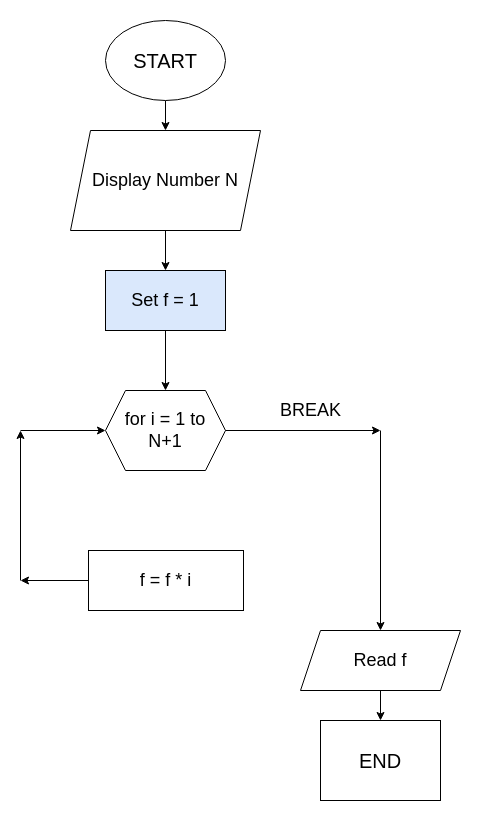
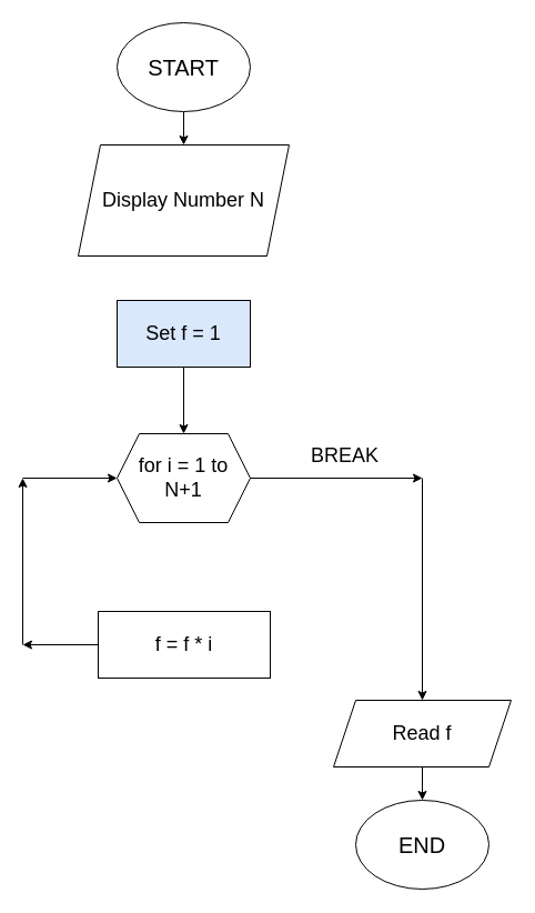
  <mxCell id="0" />
  <mxCell id="1" parent="0" />
  <mxCell id="2" value="" style="edgeStyle=none;html=1;fontSize=20;" parent="1" source="3" target="5" edge="1"><mxGeometry relative="1" as="geometry"><mxPoint x="165" y="186" as="targetPoint" /></mxGeometry></mxCell>
  <mxCell id="3" value="START" style="ellipse;whiteSpace=wrap;html=1;fontSize=20;" parent="1" vertex="1"><mxGeometry x="105" y="20" width="120" height="80" as="geometry" /></mxCell>
- <mxCell id="4" value="" style="edgeStyle=none;html=1;fontSize=18;" parent="1" source="5" target="7" edge="1"><mxGeometry relative="1" as="geometry" /></mxCell>
  <mxCell id="5" value="Display Number N" style="shape=parallelogram;perimeter=parallelogramPerimeter;whiteSpace=wrap;html=1;fixedSize=1;fontSize=18;fontStyle=0" parent="1" vertex="1"><mxGeometry x="70" y="130" width="190" height="100" as="geometry" /></mxCell>
  <mxCell id="6" style="edgeStyle=none;html=1;fontSize=18;" parent="1" source="7" target="9" edge="1"><mxGeometry relative="1" as="geometry" /></mxCell>
  <mxCell id="7" value="Set f&amp;nbsp;= 1" style="whiteSpace=wrap;html=1;fontSize=18;fontStyle=0;fillColor=#dae8fc;" parent="1" vertex="1"><mxGeometry x="105" y="270" width="120" height="60" as="geometry" /></mxCell>
  <mxCell id="8" style="edgeStyle=none;html=1;fontSize=18;entryX=0;entryY=0.5;entryDx=0;entryDy=0;" parent="1" target="9" edge="1"><mxGeometry relative="1" as="geometry"><mxPoint x="60" y="380" as="targetPoint" /><mxPoint x="20" y="430" as="sourcePoint" /></mxGeometry></mxCell>
  <mxCell id="9" value="for i = 1 to N+1" style="shape=hexagon;perimeter=hexagonPerimeter2;whiteSpace=wrap;html=1;fixedSize=1;fontSize=18;" parent="1" vertex="1"><mxGeometry x="105" y="390" width="120" height="80" as="geometry" /></mxCell>
  <mxCell id="10" style="edgeStyle=none;html=1;fontSize=18;" parent="1" source="11" edge="1"><mxGeometry relative="1" as="geometry"><mxPoint x="20" y="580" as="targetPoint" /></mxGeometry></mxCell>
  <mxCell id="11" value="f = f * i" style="whiteSpace=wrap;html=1;fontSize=18;" parent="1" vertex="1"><mxGeometry x="88" y="550" width="155" height="60" as="geometry" /></mxCell>
  <mxCell id="12" value="" style="edgeStyle=none;orthogonalLoop=1;jettySize=auto;html=1;fontSize=18;" parent="1" edge="1"><mxGeometry width="100" relative="1" as="geometry"><mxPoint x="20" y="580" as="sourcePoint" /><mxPoint x="20" y="430" as="targetPoint" /><Array as="points" /></mxGeometry></mxCell>
  <mxCell id="13" value="" style="edgeStyle=none;orthogonalLoop=1;jettySize=auto;html=1;fontSize=18;exitX=1;exitY=0.5;exitDx=0;exitDy=0;" parent="1" source="9" edge="1"><mxGeometry width="100" relative="1" as="geometry"><mxPoint x="280" y="400" as="sourcePoint" /><mxPoint x="380" y="430" as="targetPoint" /><Array as="points" /></mxGeometry></mxCell>
  <mxCell id="14" value="BREAK" style="text;html=1;align=center;verticalAlign=middle;resizable=0;points=[];autosize=1;strokeColor=none;fillColor=none;fontSize=18;" parent="1" vertex="1"><mxGeometry x="270" y="390" width="80" height="40" as="geometry" /></mxCell>
  <mxCell id="15" value="" style="edgeStyle=none;orthogonalLoop=1;jettySize=auto;html=1;fontSize=18;entryX=0.5;entryY=0;entryDx=0;entryDy=0;entryPerimeter=0;" parent="1" target="17" edge="1"><mxGeometry width="100" relative="1" as="geometry"><mxPoint x="380" y="430" as="sourcePoint" /><mxPoint x="380" y="630" as="targetPoint" /><Array as="points" /></mxGeometry></mxCell>
  <mxCell id="16" style="edgeStyle=none;html=1;entryX=0.5;entryY=0;entryDx=0;entryDy=0;fontSize=18;" parent="1" source="17" target="18" edge="1"><mxGeometry relative="1" as="geometry" /></mxCell>
  <mxCell id="17" value="Read f" style="shape=parallelogram;perimeter=parallelogramPerimeter;whiteSpace=wrap;html=1;fixedSize=1;fontSize=18;" parent="1" vertex="1"><mxGeometry x="300" y="630" width="160" height="60" as="geometry" /></mxCell>
- <mxCell id="18" value="END" style="whiteSpace=wrap;html=1;fontSize=20;rounded=0;" parent="1" vertex="1"><mxGeometry x="320" y="720" width="120" height="80" as="geometry" /></mxCell>
+ <mxCell id="18" value="END" style="ellipse;whiteSpace=wrap;html=1;fontSize=20;" parent="1" vertex="1"><mxGeometry x="320" y="720" width="120" height="80" as="geometry" /></mxCell>
